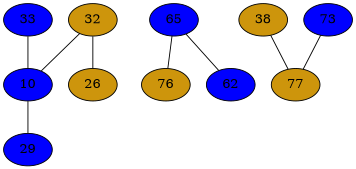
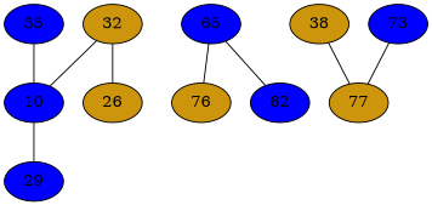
  strict graph {
    node [fillcolor=blue1 style=filled]
    n1 [fillcolor=darkgoldenrod3 label=32]
    n2 [label=10]
    n3 [fillcolor=darkgoldenrod3 label=26]
    n4 [label=29]
-   n5 [label=33]
+   n5 [label=35]
    n6 [label=65]
    n7 [fillcolor=darkgoldenrod3 label=76]
    n8 [label=62]
    n9 [fillcolor=darkgoldenrod3 label=38]
    n10 [fillcolor=darkgoldenrod3 label=77]
    n11 [label=73]
    n1 -- n2
    n1 -- n3
    n2 -- n4
    n5 -- n2
    n6 -- n7
    n6 -- n8
    n9 -- n10
    n11 -- n10
  }
